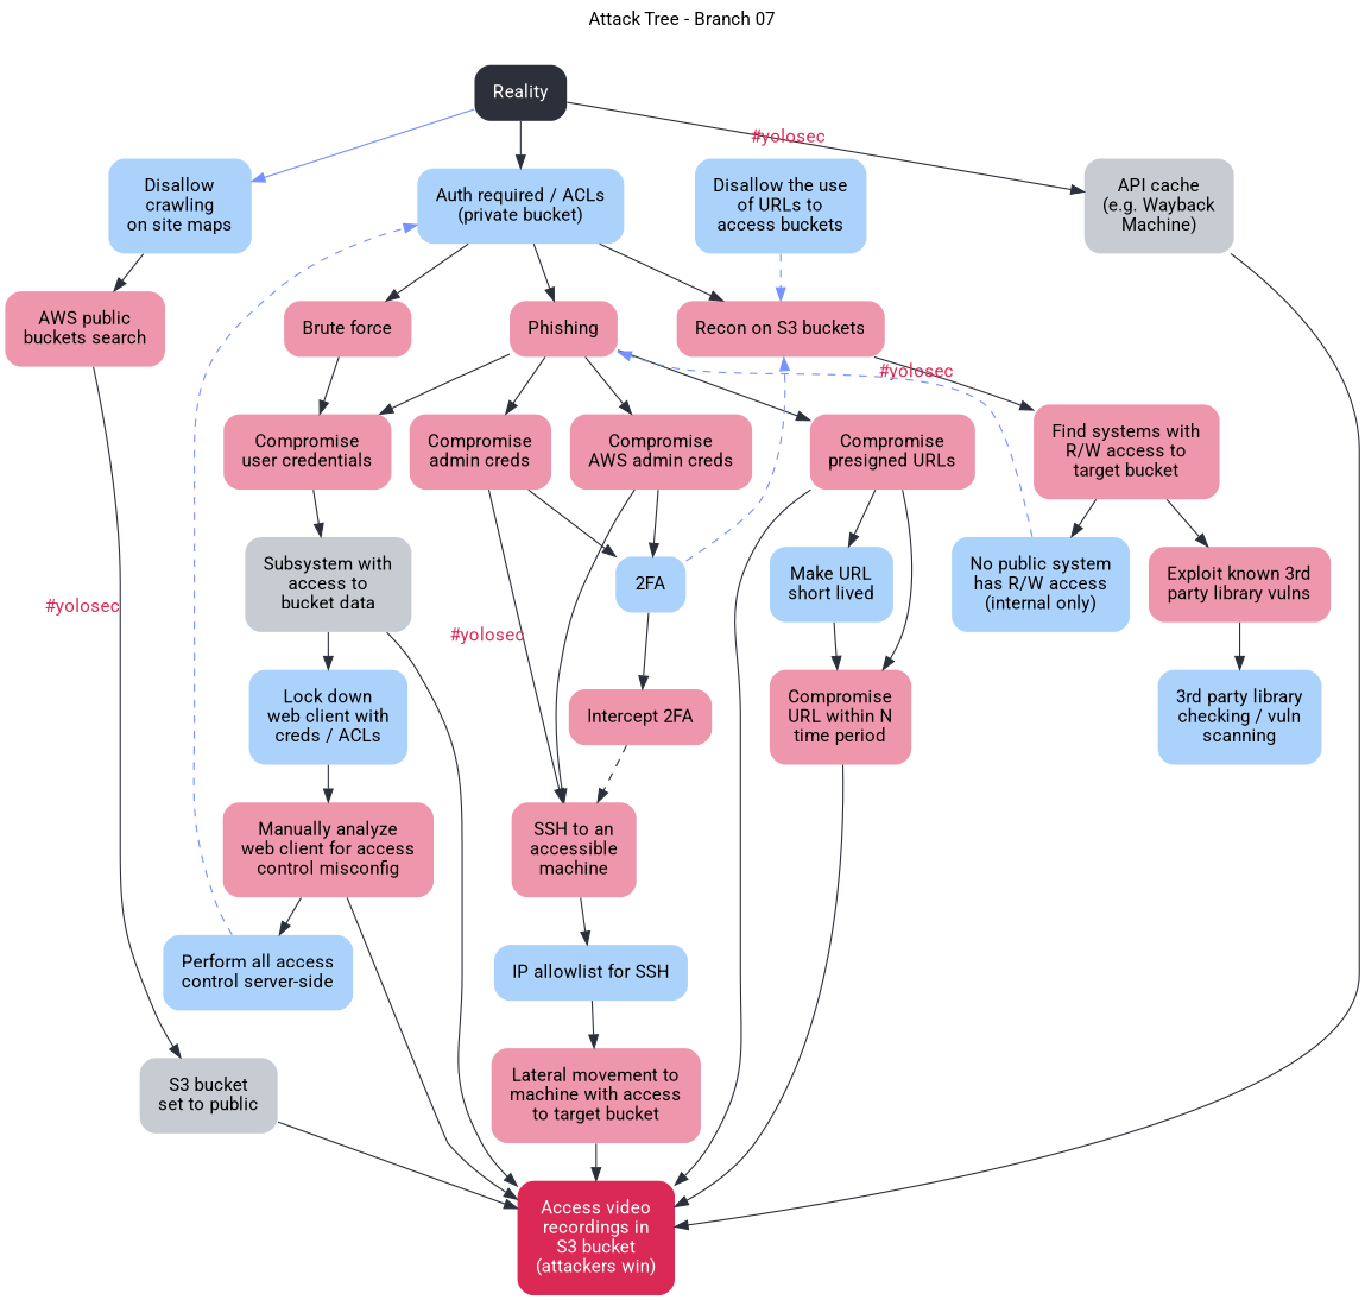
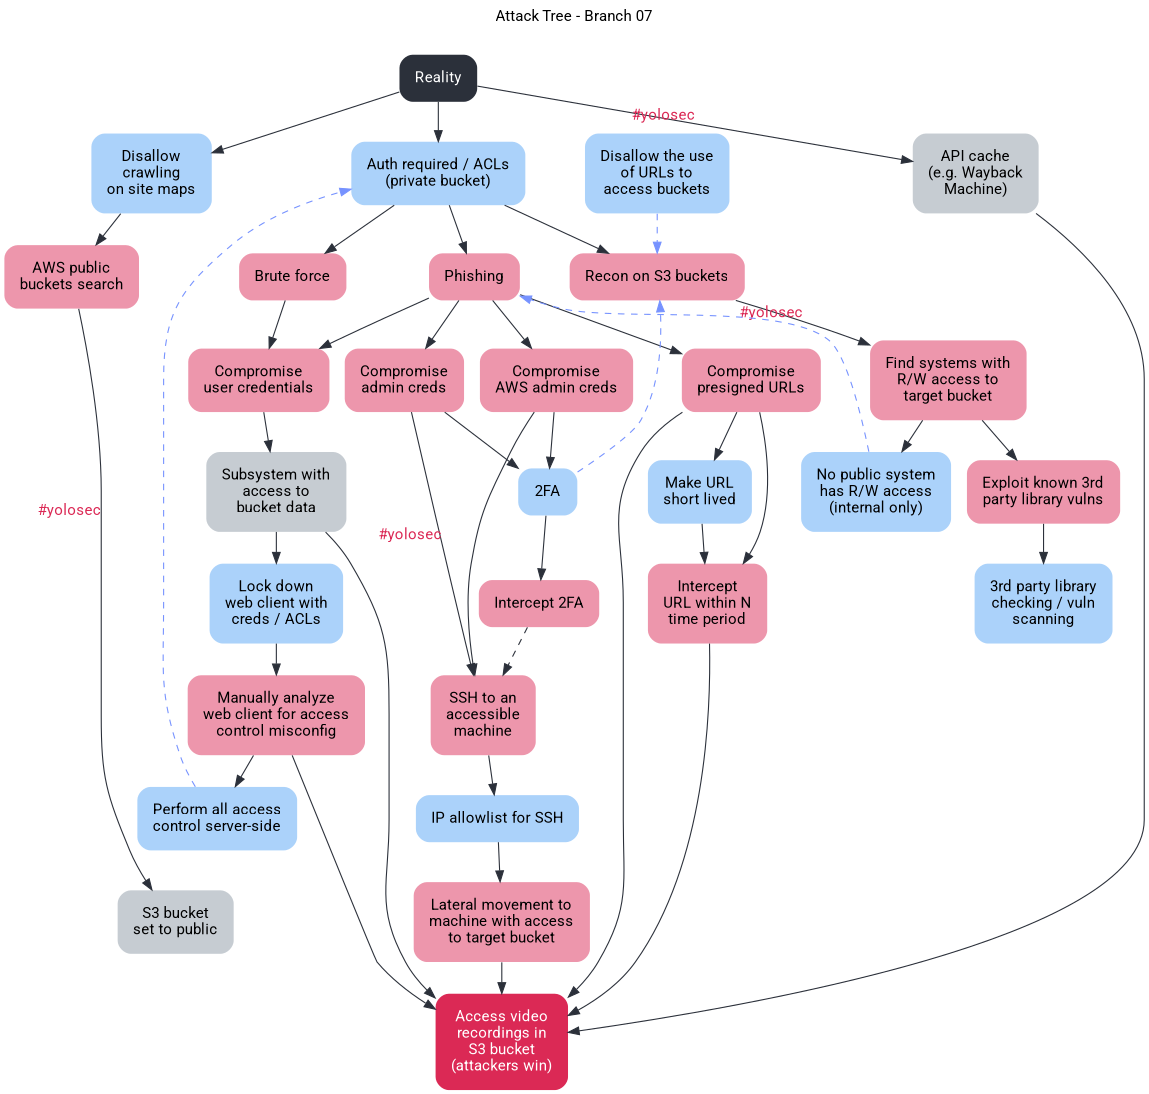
  digraph {
    fontname=Roboto
    label="Attack Tree - Branch 07"
    labelloc=t
    nodesep=0.2
    rankdir=TB
    ranksep=0.4
    splines=true
    node [color="#ED96AC" fontname=Roboto margin=0.2 shape=plaintext style="filled, rounded"]
    edge [color="#2B303A" fontname=Roboto]
    n1 [color="#C6CCD2" label="API cache\n(e.g. Wayback\nMachine)"]
    n2 [color="#ABD2FA" label="Disallow\ncrawling\non site maps"]
    n3 [color="#ABD2FA" label="Auth required / ACLs\n(private bucket)"]
    n4 [label="Brute force"]
    n5 [label=Phishing]
    n6 [label="Recon on S3 buckets"]
    n7 [label="Compromise\nuser credentials"]
    n8 [label="Compromise\nadmin creds"]
    n9 [label="Compromise\nAWS admin creds"]
    n10 [label="Compromise\npresigned URLs"]
    n11 [fillcolor="#DB2955" fontcolor="#ffffff" label="Access video\nrecordings in\nS3 bucket\n(attackers win)" color=""]
    n12 [label="AWS public\nbuckets search"]
    n13 [label="Find systems with\nR/W access to\ntarget bucket"]
    n14 [color="#C6CCD2" label="Subsystem with\naccess to\nbucket data"]
    n15 [label="SSH to an\naccessible\nmachine"]
    n16 [color="#ABD2FA" label="2FA"]
-   n17 [label="Compromise\nURL within N\ntime period"]
+   n17 [label="Intercept\nURL within N\ntime period"]
    n18 [color="#ABD2FA" label="Make URL\nshort lived"]
    n19 [fillcolor="#2B303A" fontcolor="#ffffff" label=Reality color=""]
    n20 [color="#C6CCD2" label="S3 bucket\nset to public"]
    n21 [color="#ABD2FA" label="Lock down\nweb client with\ncreds / ACLs"]
    n22 [label="Manually analyze\nweb client for access\ncontrol misconfig"]
    n23 [color="#ABD2FA" label="Perform all access\ncontrol server-side"]
    n24 [color="#ABD2FA" label="IP allowlist for SSH"]
    n25 [label="Intercept 2FA"]
    n26 [label="Lateral movement to\nmachine with access\nto target bucket"]
    n27 [color="#ABD2FA" label="Disallow the use\nof URLs to\naccess buckets"]
    n28 [label="Exploit known 3rd\nparty library vulns"]
    n29 [color="#ABD2FA" label="No public system\nhas R/W access\n(internal only)"]
    n30 [color="#ABD2FA" label="3rd party library\nchecking / vuln\nscanning"]
    subgraph sub_1 {
      rank=same
      n1
      n2
      n3
    }
    subgraph sub_2 {
      rank=same
      n4
      n5
      n6
    }
    subgraph sub_3 {
      rank=same
      n7
      n8
      n9
      n10
    }
    n1 -> n11
    n2 -> n12
    n3 -> n4
    n3 -> n5
    n3 -> n6
    n4 -> n7
    n5 -> n7
    n5 -> n8
    n5 -> n9
    n5 -> n10
    n6 -> n13 [fontcolor="#DB2955" xlabel="#yolosec"]
    n7 -> n8 [style=invis]
    n7 -> n14
    n8 -> n9 [style=invis]
    n8 -> n15 [fontcolor="#DB2955" xlabel="#yolosec"]
    n8 -> n16
    n9 -> n10 [style=invis]
    n9 -> n15
    n9 -> n16
    n10 -> n11
    n10 -> n17
    n10 -> n18
    n12 -> n20 [fontcolor="#DB2955" xlabel="#yolosec"]
    n13 -> n28
    n13 -> n29
    n14 -> n11
    n14 -> n21
    n15 -> n24
    n16 -> n6 [color="#7692FF" style=dashed]
    n16 -> n25
    n17 -> n11
    n18 -> n17
    n19 -> n1 [fontcolor="#DB2955" xlabel="#yolosec"]
-   n19 -> n2 [color="#7692FF"]
+   n19 -> n2
    n19 -> n3
-   n20 -> n11
    n21 -> n22
    n22 -> n11
    n22 -> n23
    n23 -> n3 [color="#7692FF" style=dashed]
    n24 -> n26
    n25 -> n15 [style=dashed]
    n26 -> n11
    n27 -> n6 [color="#7692FF" style=dashed]
    n28 -> n30
    n29 -> n5 [color="#7692FF" style=dashed]
  }
